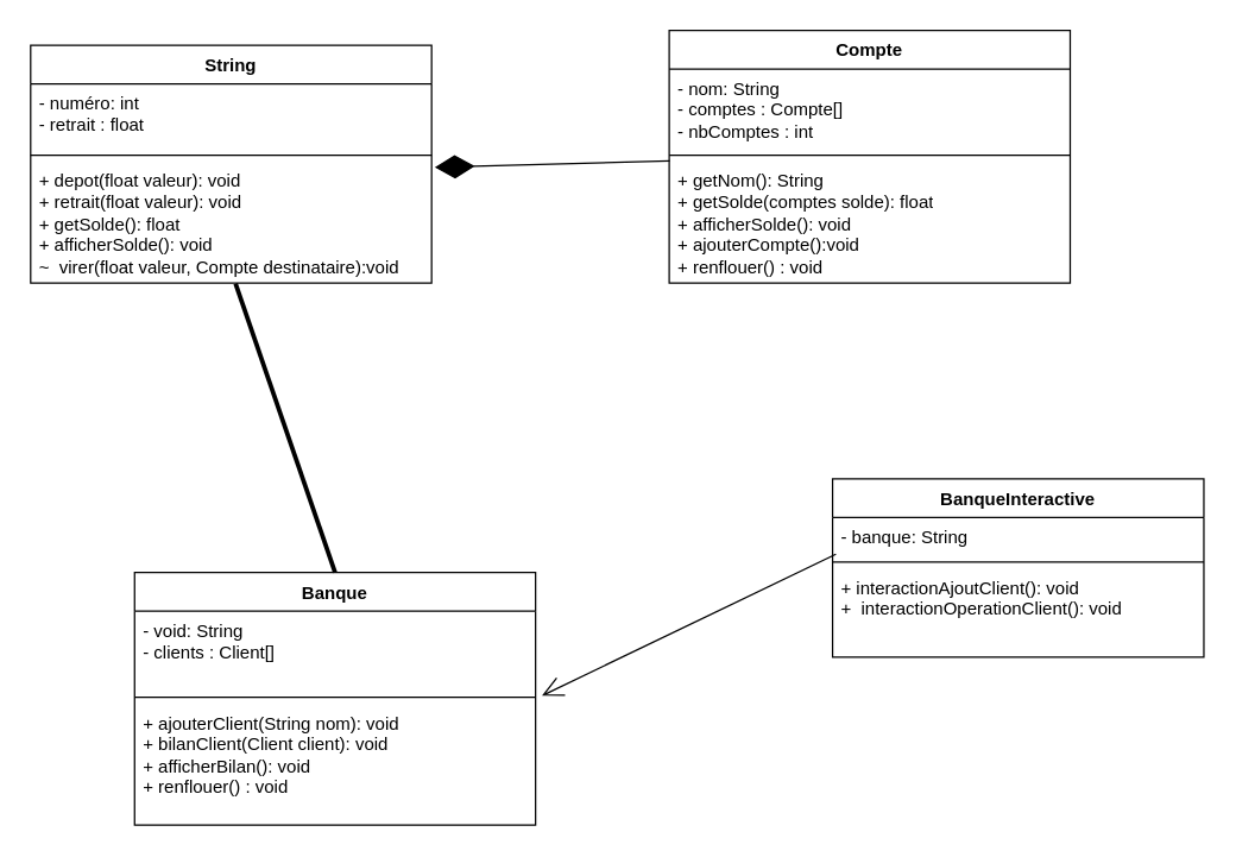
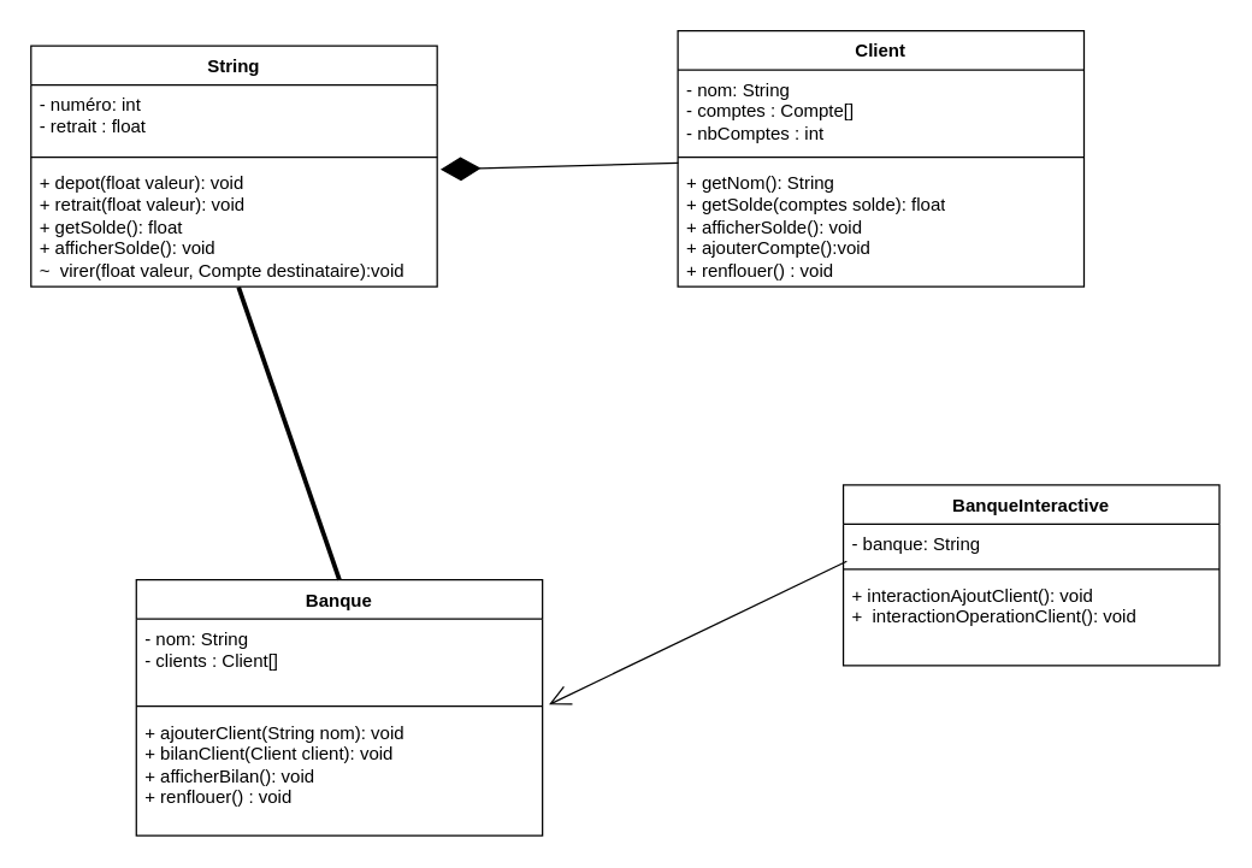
  <mxCell id="0" />
  <mxCell id="1" parent="0" />
  <mxCell id="2" value="String" style="swimlane;fontStyle=1;align=center;verticalAlign=top;childLayout=stackLayout;horizontal=1;startSize=26;horizontalStack=0;resizeParent=1;resizeParentMax=0;resizeLast=0;collapsible=1;marginBottom=0;whiteSpace=wrap;html=1;" vertex="1" parent="1"><mxGeometry x="20" y="30" width="270" height="160" as="geometry" /></mxCell>
  <mxCell id="3" value="- numéro: int&lt;br&gt;-&amp;nbsp;retrait : float" style="text;strokeColor=none;fillColor=none;align=left;verticalAlign=top;spacingLeft=4;spacingRight=4;overflow=hidden;rotatable=0;points=[[0,0.5],[1,0.5]];portConstraint=eastwest;whiteSpace=wrap;html=1;" vertex="1" parent="2"><mxGeometry y="26" width="270" height="44" as="geometry" /></mxCell>
  <mxCell id="4" value="" style="line;strokeWidth=1;fillColor=none;align=left;verticalAlign=middle;spacingTop=-1;spacingLeft=3;spacingRight=3;rotatable=0;labelPosition=right;points=[];portConstraint=eastwest;strokeColor=inherit;" vertex="1" parent="2"><mxGeometry y="70" width="270" height="8" as="geometry" /></mxCell>
  <mxCell id="5" value="+  depot(float valeur): void&lt;br&gt;+ retrait(float valeur): void&lt;br&gt;+  getSolde(): float&lt;br&gt;+  afficherSolde(): void&lt;br&gt;~&amp;nbsp; virer(float valeur, Compte destinataire):void" style="text;strokeColor=none;fillColor=none;align=left;verticalAlign=top;spacingLeft=4;spacingRight=4;overflow=hidden;rotatable=0;points=[[0,0.5],[1,0.5]];portConstraint=eastwest;whiteSpace=wrap;html=1;" vertex="1" parent="2"><mxGeometry y="78" width="270" height="82" as="geometry" /></mxCell>
- <mxCell id="6" value="Compte" style="swimlane;fontStyle=1;align=center;verticalAlign=top;childLayout=stackLayout;horizontal=1;startSize=26;horizontalStack=0;resizeParent=1;resizeParentMax=0;resizeLast=0;collapsible=1;marginBottom=0;whiteSpace=wrap;html=1;" vertex="1" parent="1"><mxGeometry x="450" y="20" width="270" height="170" as="geometry" /></mxCell>
+ <mxCell id="6" value="Client" style="swimlane;fontStyle=1;align=center;verticalAlign=top;childLayout=stackLayout;horizontal=1;startSize=26;horizontalStack=0;resizeParent=1;resizeParentMax=0;resizeLast=0;collapsible=1;marginBottom=0;whiteSpace=wrap;html=1;" vertex="1" parent="1"><mxGeometry x="450" y="20" width="270" height="170" as="geometry" /></mxCell>
  <mxCell id="7" value="- nom: String&lt;br&gt;- comptes : Compte[]&lt;br&gt;-&amp;nbsp;nbComptes : int" style="text;strokeColor=none;fillColor=none;align=left;verticalAlign=top;spacingLeft=4;spacingRight=4;overflow=hidden;rotatable=0;points=[[0,0.5],[1,0.5]];portConstraint=eastwest;whiteSpace=wrap;html=1;" vertex="1" parent="6"><mxGeometry y="26" width="270" height="54" as="geometry" /></mxCell>
  <mxCell id="8" value="" style="line;strokeWidth=1;fillColor=none;align=left;verticalAlign=middle;spacingTop=-1;spacingLeft=3;spacingRight=3;rotatable=0;labelPosition=right;points=[];portConstraint=eastwest;strokeColor=inherit;" vertex="1" parent="6"><mxGeometry y="80" width="270" height="8" as="geometry" /></mxCell>
  <mxCell id="9" value="+  getNom(): String&lt;br&gt;+ getSolde(comptes solde): float&lt;br&gt;+  afficherSolde(): void&lt;br&gt;+ ajouterCompte():void&lt;br&gt;+ renflouer() : void " style="text;strokeColor=none;fillColor=none;align=left;verticalAlign=top;spacingLeft=4;spacingRight=4;overflow=hidden;rotatable=0;points=[[0,0.5],[1,0.5]];portConstraint=eastwest;whiteSpace=wrap;html=1;" vertex="1" parent="6"><mxGeometry y="88" width="270" height="82" as="geometry" /></mxCell>
  <mxCell id="10" value="Banque" style="swimlane;fontStyle=1;align=center;verticalAlign=top;childLayout=stackLayout;horizontal=1;startSize=26;horizontalStack=0;resizeParent=1;resizeParentMax=0;resizeLast=0;collapsible=1;marginBottom=0;whiteSpace=wrap;html=1;" vertex="1" parent="1"><mxGeometry x="90" y="385" width="270" height="170" as="geometry" /></mxCell>
- <mxCell id="11" value="- void: String&lt;br&gt;- clients : Client[]" style="text;strokeColor=none;fillColor=none;align=left;verticalAlign=top;spacingLeft=4;spacingRight=4;overflow=hidden;rotatable=0;points=[[0,0.5],[1,0.5]];portConstraint=eastwest;whiteSpace=wrap;html=1;" vertex="1" parent="10"><mxGeometry y="26" width="270" height="54" as="geometry" /></mxCell>
+ <mxCell id="11" value="- nom: String&lt;br&gt;- clients : Client[]" style="text;strokeColor=none;fillColor=none;align=left;verticalAlign=top;spacingLeft=4;spacingRight=4;overflow=hidden;rotatable=0;points=[[0,0.5],[1,0.5]];portConstraint=eastwest;whiteSpace=wrap;html=1;" vertex="1" parent="10"><mxGeometry y="26" width="270" height="54" as="geometry" /></mxCell>
  <mxCell id="12" value="" style="line;strokeWidth=1;fillColor=none;align=left;verticalAlign=middle;spacingTop=-1;spacingLeft=3;spacingRight=3;rotatable=0;labelPosition=right;points=[];portConstraint=eastwest;strokeColor=inherit;" vertex="1" parent="10"><mxGeometry y="80" width="270" height="8" as="geometry" /></mxCell>
  <mxCell id="13" value="+  ajouterClient(String nom): void&lt;br&gt;+ bilanClient(Client client): void&lt;br&gt;+  afficherBilan(): void&lt;br&gt;+ renflouer() : void" style="text;strokeColor=none;fillColor=none;align=left;verticalAlign=top;spacingLeft=4;spacingRight=4;overflow=hidden;rotatable=0;points=[[0,0.5],[1,0.5]];portConstraint=eastwest;whiteSpace=wrap;html=1;" vertex="1" parent="10"><mxGeometry y="88" width="270" height="82" as="geometry" /></mxCell>
  <mxCell id="14" value="BanqueInteractive" style="swimlane;fontStyle=1;align=center;verticalAlign=top;childLayout=stackLayout;horizontal=1;startSize=26;horizontalStack=0;resizeParent=1;resizeParentMax=0;resizeLast=0;collapsible=1;marginBottom=0;whiteSpace=wrap;html=1;" vertex="1" parent="1"><mxGeometry x="560" y="322" width="250" height="120" as="geometry" /></mxCell>
  <mxCell id="15" value="- banque: String" style="text;strokeColor=none;fillColor=none;align=left;verticalAlign=top;spacingLeft=4;spacingRight=4;overflow=hidden;rotatable=0;points=[[0,0.5],[1,0.5]];portConstraint=eastwest;whiteSpace=wrap;html=1;" vertex="1" parent="14"><mxGeometry y="26" width="250" height="26" as="geometry" /></mxCell>
  <mxCell id="16" value="" style="line;strokeWidth=1;fillColor=none;align=left;verticalAlign=middle;spacingTop=-1;spacingLeft=3;spacingRight=3;rotatable=0;labelPosition=right;points=[];portConstraint=eastwest;strokeColor=inherit;" vertex="1" parent="14"><mxGeometry y="52" width="250" height="8" as="geometry" /></mxCell>
  <mxCell id="17" value="+ interactionAjoutClient(): void&lt;br&gt;+&amp;nbsp; interactionOperationClient(): void" style="text;strokeColor=none;fillColor=none;align=left;verticalAlign=top;spacingLeft=4;spacingRight=4;overflow=hidden;rotatable=0;points=[[0,0.5],[1,0.5]];portConstraint=eastwest;whiteSpace=wrap;html=1;" vertex="1" parent="14"><mxGeometry y="60" width="250" height="60" as="geometry" /></mxCell>
  <mxCell id="18" value="" style="endArrow=open;endFill=1;endSize=12;html=1;rounded=0;entryX=1.016;entryY=-0.062;entryDx=0;entryDy=0;entryPerimeter=0;exitX=0.009;exitY=0.949;exitDx=0;exitDy=0;exitPerimeter=0;" edge="1" parent="1" source="15" target="13"><mxGeometry width="160" relative="1" as="geometry"><mxPoint x="290" y="260" as="sourcePoint" /><mxPoint x="450" y="260" as="targetPoint" /></mxGeometry></mxCell>
  <mxCell id="19" value="" style="endArrow=diamondThin;endFill=1;endSize=24;html=1;rounded=0;entryX=1.008;entryY=0.051;entryDx=0;entryDy=0;entryPerimeter=0;exitX=0.001;exitY=-0.003;exitDx=0;exitDy=0;exitPerimeter=0;" edge="1" parent="1" source="9" target="5"><mxGeometry width="160" relative="1" as="geometry"><mxPoint x="290" y="260" as="sourcePoint" /><mxPoint x="450" y="260" as="targetPoint" /></mxGeometry></mxCell>
  <mxCell id="20" value="" style="endArrow=none;startArrow=none;endFill=0;startFill=0;endSize=8;html=1;verticalAlign=bottom;labelBackgroundColor=none;strokeWidth=3;rounded=0;exitX=0.511;exitY=1.005;exitDx=0;exitDy=0;exitPerimeter=0;entryX=0.5;entryY=0;entryDx=0;entryDy=0;" edge="1" parent="1" source="5" target="10"><mxGeometry width="160" relative="1" as="geometry"><mxPoint x="290" y="260" as="sourcePoint" /><mxPoint x="450" y="260" as="targetPoint" /></mxGeometry></mxCell>
